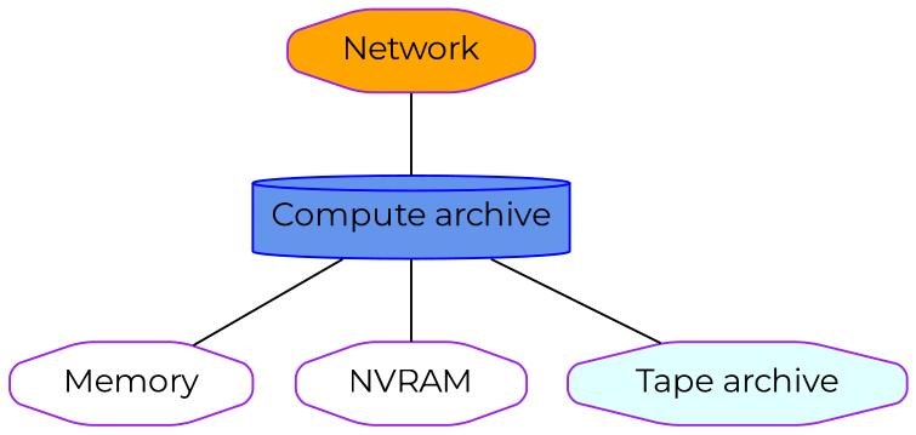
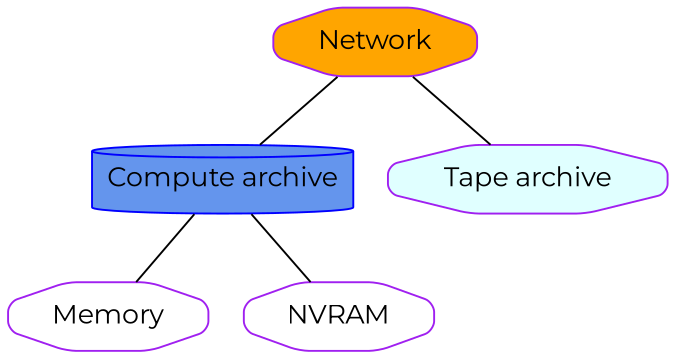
  graph {
    fontname=Montserrat
    node [color=purple fillcolor=white fontname=Montserrat shape=octagon style="filled, rounded"]
    edge [fontname=Montserrat]
    n1 [color=blue fillcolor=cornflowerblue label="Compute archive" shape=cylinder]
    Memory
    NVRAM
    "Tape archive" [fillcolor=lightcyan]
    Network [fillcolor=orange]
    subgraph sub_1 {
      rank=same
      n1
    }
    subgraph sub_2 {
      rank=same
      Memory
      NVRAM
    }
    subgraph sub_3 {
      rank=same
      "Tape archive"
    }
    subgraph sub_4 {
      rank=same
      Network
    }
    n1 -- Memory
    n1 -- NVRAM
    Network -- n1
-   n1 -- "Tape archive"
+   Network -- "Tape archive"
  }
